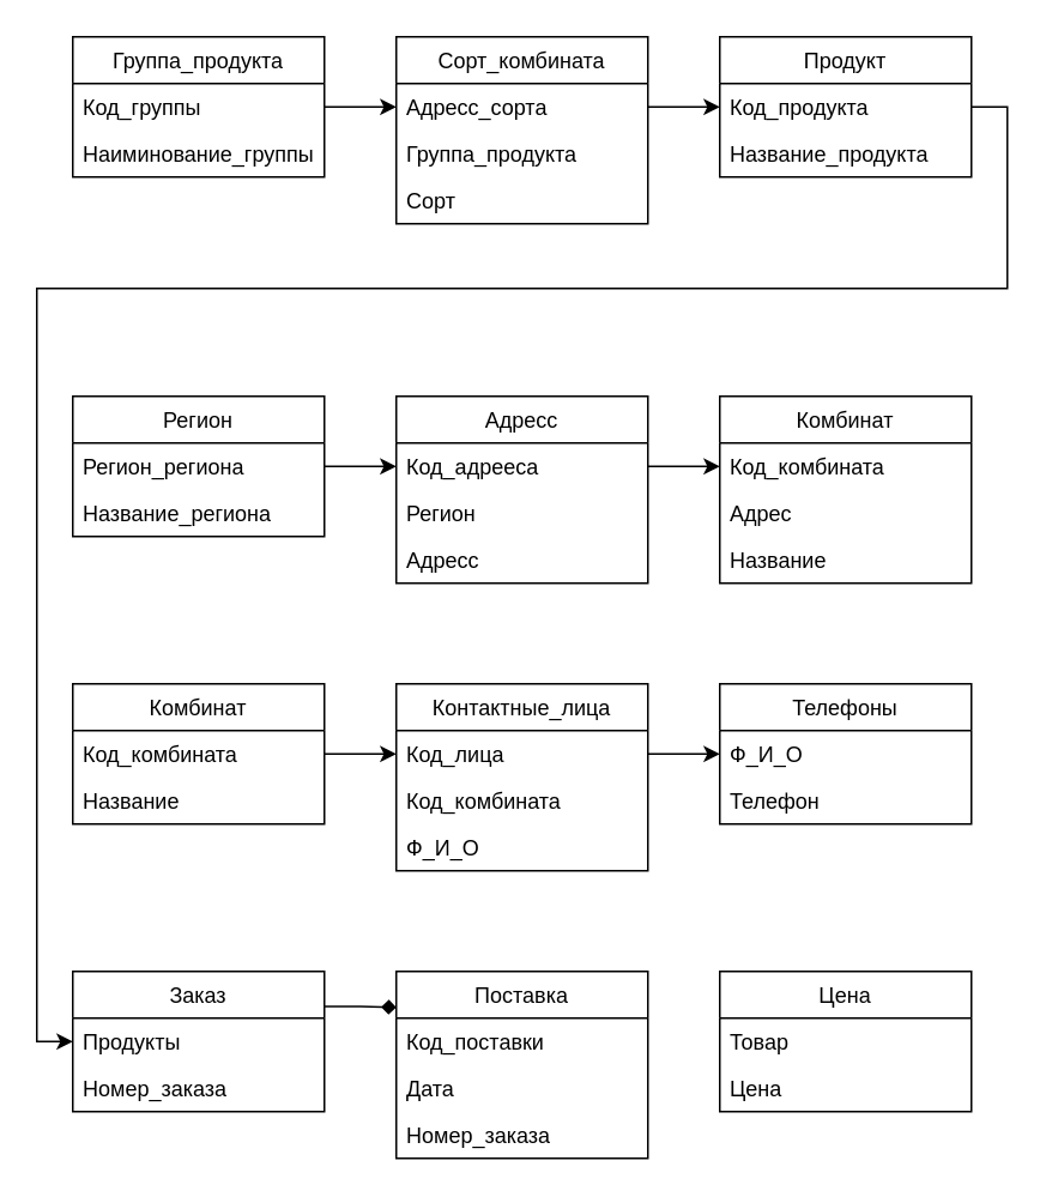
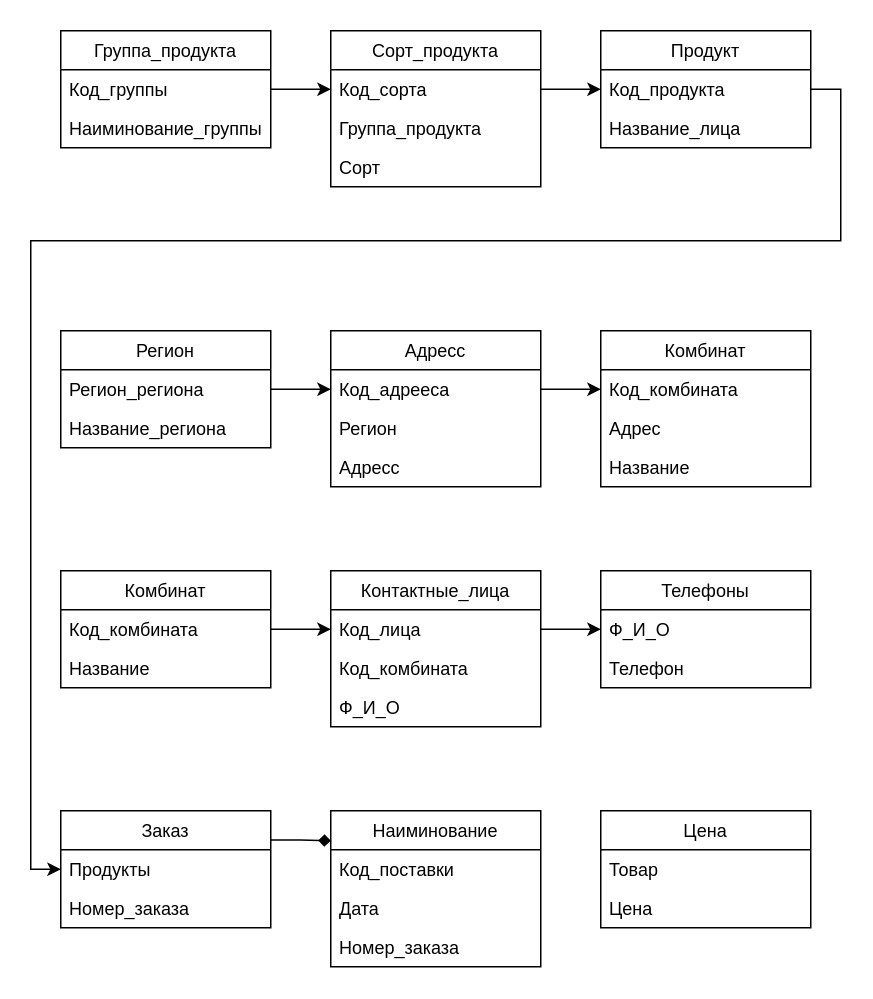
  <mxCell id="0" />
  <mxCell id="1" parent="0" />
  <mxCell id="2" value="Группа_продукта" style="swimlane;fontStyle=0;childLayout=stackLayout;horizontal=1;startSize=26;fillColor=none;horizontalStack=0;resizeParent=1;resizeParentMax=0;resizeLast=0;collapsible=1;marginBottom=0;" vertex="1" parent="1"><mxGeometry x="40" y="20" width="140" height="78" as="geometry" /></mxCell>
  <mxCell id="3" value="Код_группы" style="text;strokeColor=none;fillColor=none;align=left;verticalAlign=top;spacingLeft=4;spacingRight=4;overflow=hidden;rotatable=0;points=[[0,0.5],[1,0.5]];portConstraint=eastwest;" vertex="1" parent="2"><mxGeometry y="26" width="140" height="26" as="geometry" /></mxCell>
  <mxCell id="4" value="Наиминование_группы" style="text;strokeColor=none;fillColor=none;align=left;verticalAlign=top;spacingLeft=4;spacingRight=4;overflow=hidden;rotatable=0;points=[[0,0.5],[1,0.5]];portConstraint=eastwest;" vertex="1" parent="2"><mxGeometry y="52" width="140" height="26" as="geometry" /></mxCell>
- <mxCell id="5" value="Сорт_комбината" style="swimlane;fontStyle=0;childLayout=stackLayout;horizontal=1;startSize=26;fillColor=none;horizontalStack=0;resizeParent=1;resizeParentMax=0;resizeLast=0;collapsible=1;marginBottom=0;" vertex="1" parent="1"><mxGeometry x="220" y="20" width="140" height="104" as="geometry" /></mxCell>
- <mxCell id="6" value="Адресс_сорта" style="text;strokeColor=none;fillColor=none;align=left;verticalAlign=top;spacingLeft=4;spacingRight=4;overflow=hidden;rotatable=0;points=[[0,0.5],[1,0.5]];portConstraint=eastwest;" vertex="1" parent="5"><mxGeometry y="26" width="140" height="26" as="geometry" /></mxCell>
+ <mxCell id="5" value="Сорт_продукта" style="swimlane;fontStyle=0;childLayout=stackLayout;horizontal=1;startSize=26;fillColor=none;horizontalStack=0;resizeParent=1;resizeParentMax=0;resizeLast=0;collapsible=1;marginBottom=0;" vertex="1" parent="1"><mxGeometry x="220" y="20" width="140" height="104" as="geometry" /></mxCell>
+ <mxCell id="6" value="Код_сорта" style="text;strokeColor=none;fillColor=none;align=left;verticalAlign=top;spacingLeft=4;spacingRight=4;overflow=hidden;rotatable=0;points=[[0,0.5],[1,0.5]];portConstraint=eastwest;" vertex="1" parent="5"><mxGeometry y="26" width="140" height="26" as="geometry" /></mxCell>
  <mxCell id="7" value="Группа_продукта" style="text;strokeColor=none;fillColor=none;align=left;verticalAlign=top;spacingLeft=4;spacingRight=4;overflow=hidden;rotatable=0;points=[[0,0.5],[1,0.5]];portConstraint=eastwest;" vertex="1" parent="5"><mxGeometry y="52" width="140" height="26" as="geometry" /></mxCell>
  <mxCell id="8" value="Сорт" style="text;strokeColor=none;fillColor=none;align=left;verticalAlign=top;spacingLeft=4;spacingRight=4;overflow=hidden;rotatable=0;points=[[0,0.5],[1,0.5]];portConstraint=eastwest;" vertex="1" parent="5"><mxGeometry y="78" width="140" height="26" as="geometry" /></mxCell>
  <mxCell id="9" value="Продукт" style="swimlane;fontStyle=0;childLayout=stackLayout;horizontal=1;startSize=26;fillColor=none;horizontalStack=0;resizeParent=1;resizeParentMax=0;resizeLast=0;collapsible=1;marginBottom=0;" vertex="1" parent="1"><mxGeometry x="400" y="20" width="140" height="78" as="geometry" /></mxCell>
  <mxCell id="10" value="Код_продукта" style="text;strokeColor=none;fillColor=none;align=left;verticalAlign=top;spacingLeft=4;spacingRight=4;overflow=hidden;rotatable=0;points=[[0,0.5],[1,0.5]];portConstraint=eastwest;" vertex="1" parent="9"><mxGeometry y="26" width="140" height="26" as="geometry" /></mxCell>
- <mxCell id="11" value="Название_продукта" style="text;strokeColor=none;fillColor=none;align=left;verticalAlign=top;spacingLeft=4;spacingRight=4;overflow=hidden;rotatable=0;points=[[0,0.5],[1,0.5]];portConstraint=eastwest;" vertex="1" parent="9"><mxGeometry y="52" width="140" height="26" as="geometry" /></mxCell>
+ <mxCell id="11" value="Название_лица" style="text;strokeColor=none;fillColor=none;align=left;verticalAlign=top;spacingLeft=4;spacingRight=4;overflow=hidden;rotatable=0;points=[[0,0.5],[1,0.5]];portConstraint=eastwest;" vertex="1" parent="9"><mxGeometry y="52" width="140" height="26" as="geometry" /></mxCell>
  <mxCell id="12" value="Регион" style="swimlane;fontStyle=0;childLayout=stackLayout;horizontal=1;startSize=26;fillColor=none;horizontalStack=0;resizeParent=1;resizeParentMax=0;resizeLast=0;collapsible=1;marginBottom=0;" vertex="1" parent="1"><mxGeometry x="40" y="220" width="140" height="78" as="geometry" /></mxCell>
  <mxCell id="13" value="Регион_региона" style="text;strokeColor=none;fillColor=none;align=left;verticalAlign=top;spacingLeft=4;spacingRight=4;overflow=hidden;rotatable=0;points=[[0,0.5],[1,0.5]];portConstraint=eastwest;" vertex="1" parent="12"><mxGeometry y="26" width="140" height="26" as="geometry" /></mxCell>
  <mxCell id="14" value="Название_региона" style="text;strokeColor=none;fillColor=none;align=left;verticalAlign=top;spacingLeft=4;spacingRight=4;overflow=hidden;rotatable=0;points=[[0,0.5],[1,0.5]];portConstraint=eastwest;" vertex="1" parent="12"><mxGeometry y="52" width="140" height="26" as="geometry" /></mxCell>
  <mxCell id="15" value="Адресс" style="swimlane;fontStyle=0;childLayout=stackLayout;horizontal=1;startSize=26;fillColor=none;horizontalStack=0;resizeParent=1;resizeParentMax=0;resizeLast=0;collapsible=1;marginBottom=0;" vertex="1" parent="1"><mxGeometry x="220" y="220" width="140" height="104" as="geometry" /></mxCell>
  <mxCell id="16" value="Код_адрееса" style="text;strokeColor=none;fillColor=none;align=left;verticalAlign=top;spacingLeft=4;spacingRight=4;overflow=hidden;rotatable=0;points=[[0,0.5],[1,0.5]];portConstraint=eastwest;" vertex="1" parent="15"><mxGeometry y="26" width="140" height="26" as="geometry" /></mxCell>
  <mxCell id="17" value="Регион" style="text;strokeColor=none;fillColor=none;align=left;verticalAlign=top;spacingLeft=4;spacingRight=4;overflow=hidden;rotatable=0;points=[[0,0.5],[1,0.5]];portConstraint=eastwest;" vertex="1" parent="15"><mxGeometry y="52" width="140" height="26" as="geometry" /></mxCell>
  <mxCell id="18" value="Адресс" style="text;strokeColor=none;fillColor=none;align=left;verticalAlign=top;spacingLeft=4;spacingRight=4;overflow=hidden;rotatable=0;points=[[0,0.5],[1,0.5]];portConstraint=eastwest;" vertex="1" parent="15"><mxGeometry y="78" width="140" height="26" as="geometry" /></mxCell>
  <mxCell id="19" value="Комбинат" style="swimlane;fontStyle=0;childLayout=stackLayout;horizontal=1;startSize=26;fillColor=none;horizontalStack=0;resizeParent=1;resizeParentMax=0;resizeLast=0;collapsible=1;marginBottom=0;" vertex="1" parent="1"><mxGeometry x="400" y="220" width="140" height="104" as="geometry" /></mxCell>
  <mxCell id="20" value="Код_комбината" style="text;strokeColor=none;fillColor=none;align=left;verticalAlign=top;spacingLeft=4;spacingRight=4;overflow=hidden;rotatable=0;points=[[0,0.5],[1,0.5]];portConstraint=eastwest;" vertex="1" parent="19"><mxGeometry y="26" width="140" height="26" as="geometry" /></mxCell>
  <mxCell id="21" value="Адрес" style="text;strokeColor=none;fillColor=none;align=left;verticalAlign=top;spacingLeft=4;spacingRight=4;overflow=hidden;rotatable=0;points=[[0,0.5],[1,0.5]];portConstraint=eastwest;" vertex="1" parent="19"><mxGeometry y="52" width="140" height="26" as="geometry" /></mxCell>
  <mxCell id="22" value="Название" style="text;strokeColor=none;fillColor=none;align=left;verticalAlign=top;spacingLeft=4;spacingRight=4;overflow=hidden;rotatable=0;points=[[0,0.5],[1,0.5]];portConstraint=eastwest;" vertex="1" parent="19"><mxGeometry y="78" width="140" height="26" as="geometry" /></mxCell>
  <mxCell id="23" value="Комбинат" style="swimlane;fontStyle=0;childLayout=stackLayout;horizontal=1;startSize=26;fillColor=none;horizontalStack=0;resizeParent=1;resizeParentMax=0;resizeLast=0;collapsible=1;marginBottom=0;" vertex="1" parent="1"><mxGeometry x="40" y="380" width="140" height="78" as="geometry" /></mxCell>
  <mxCell id="24" value="Код_комбината" style="text;strokeColor=none;fillColor=none;align=left;verticalAlign=top;spacingLeft=4;spacingRight=4;overflow=hidden;rotatable=0;points=[[0,0.5],[1,0.5]];portConstraint=eastwest;" vertex="1" parent="23"><mxGeometry y="26" width="140" height="26" as="geometry" /></mxCell>
  <mxCell id="25" value="Название" style="text;strokeColor=none;fillColor=none;align=left;verticalAlign=top;spacingLeft=4;spacingRight=4;overflow=hidden;rotatable=0;points=[[0,0.5],[1,0.5]];portConstraint=eastwest;" vertex="1" parent="23"><mxGeometry y="52" width="140" height="26" as="geometry" /></mxCell>
  <mxCell id="26" value="Контактные_лица" style="swimlane;fontStyle=0;childLayout=stackLayout;horizontal=1;startSize=26;fillColor=none;horizontalStack=0;resizeParent=1;resizeParentMax=0;resizeLast=0;collapsible=1;marginBottom=0;" vertex="1" parent="1"><mxGeometry x="220" y="380" width="140" height="104" as="geometry" /></mxCell>
  <mxCell id="27" value="Код_лица" style="text;strokeColor=none;fillColor=none;align=left;verticalAlign=top;spacingLeft=4;spacingRight=4;overflow=hidden;rotatable=0;points=[[0,0.5],[1,0.5]];portConstraint=eastwest;" vertex="1" parent="26"><mxGeometry y="26" width="140" height="26" as="geometry" /></mxCell>
  <mxCell id="28" value="Код_комбината" style="text;strokeColor=none;fillColor=none;align=left;verticalAlign=top;spacingLeft=4;spacingRight=4;overflow=hidden;rotatable=0;points=[[0,0.5],[1,0.5]];portConstraint=eastwest;" vertex="1" parent="26"><mxGeometry y="52" width="140" height="26" as="geometry" /></mxCell>
  <mxCell id="29" value="Ф_И_О" style="text;strokeColor=none;fillColor=none;align=left;verticalAlign=top;spacingLeft=4;spacingRight=4;overflow=hidden;rotatable=0;points=[[0,0.5],[1,0.5]];portConstraint=eastwest;" vertex="1" parent="26"><mxGeometry y="78" width="140" height="26" as="geometry" /></mxCell>
  <mxCell id="30" value="Телефоны" style="swimlane;fontStyle=0;childLayout=stackLayout;horizontal=1;startSize=26;fillColor=none;horizontalStack=0;resizeParent=1;resizeParentMax=0;resizeLast=0;collapsible=1;marginBottom=0;" vertex="1" parent="1"><mxGeometry x="400" y="380" width="140" height="78" as="geometry" /></mxCell>
  <mxCell id="31" value="Ф_И_О" style="text;strokeColor=none;fillColor=none;align=left;verticalAlign=top;spacingLeft=4;spacingRight=4;overflow=hidden;rotatable=0;points=[[0,0.5],[1,0.5]];portConstraint=eastwest;" vertex="1" parent="30"><mxGeometry y="26" width="140" height="26" as="geometry" /></mxCell>
  <mxCell id="32" value="Телефон" style="text;strokeColor=none;fillColor=none;align=left;verticalAlign=top;spacingLeft=4;spacingRight=4;overflow=hidden;rotatable=0;points=[[0,0.5],[1,0.5]];portConstraint=eastwest;" vertex="1" parent="30"><mxGeometry y="52" width="140" height="26" as="geometry" /></mxCell>
  <mxCell id="33" style="edgeStyle=orthogonalEdgeStyle;rounded=0;orthogonalLoop=1;jettySize=auto;html=1;exitX=1;exitY=0.5;exitDx=0;exitDy=0;entryX=0;entryY=0.5;entryDx=0;entryDy=0;" edge="1" parent="1" source="3" target="6"><mxGeometry relative="1" as="geometry" /></mxCell>
  <mxCell id="34" style="edgeStyle=orthogonalEdgeStyle;rounded=0;orthogonalLoop=1;jettySize=auto;html=1;exitX=1;exitY=0.5;exitDx=0;exitDy=0;entryX=0;entryY=0.5;entryDx=0;entryDy=0;" edge="1" parent="1" source="6" target="10"><mxGeometry relative="1" as="geometry" /></mxCell>
  <mxCell id="35" style="edgeStyle=orthogonalEdgeStyle;rounded=0;orthogonalLoop=1;jettySize=auto;html=1;exitX=1;exitY=0.5;exitDx=0;exitDy=0;entryX=0;entryY=0.5;entryDx=0;entryDy=0;" edge="1" parent="1" source="13" target="16"><mxGeometry relative="1" as="geometry" /></mxCell>
  <mxCell id="36" style="edgeStyle=orthogonalEdgeStyle;rounded=0;orthogonalLoop=1;jettySize=auto;html=1;exitX=1;exitY=0.5;exitDx=0;exitDy=0;entryX=0;entryY=0.5;entryDx=0;entryDy=0;" edge="1" parent="1" source="16" target="20"><mxGeometry relative="1" as="geometry" /></mxCell>
  <mxCell id="37" style="edgeStyle=orthogonalEdgeStyle;rounded=0;orthogonalLoop=1;jettySize=auto;html=1;exitX=1;exitY=0.5;exitDx=0;exitDy=0;entryX=0;entryY=0.5;entryDx=0;entryDy=0;" edge="1" parent="1" source="24" target="27"><mxGeometry relative="1" as="geometry" /></mxCell>
  <mxCell id="38" style="edgeStyle=orthogonalEdgeStyle;rounded=0;orthogonalLoop=1;jettySize=auto;html=1;exitX=1;exitY=0.5;exitDx=0;exitDy=0;entryX=0;entryY=0.5;entryDx=0;entryDy=0;" edge="1" parent="1" source="27" target="31"><mxGeometry relative="1" as="geometry" /></mxCell>
  <mxCell id="39" style="edgeStyle=orthogonalEdgeStyle;rounded=0;orthogonalLoop=1;jettySize=auto;html=1;exitX=1;exitY=0.25;exitDx=0;exitDy=0;entryX=0;entryY=0.192;entryDx=0;entryDy=0;entryPerimeter=0;endArrow=diamond;" edge="1" parent="1" source="40" target="43"><mxGeometry relative="1" as="geometry" /></mxCell>
  <mxCell id="40" value="Заказ" style="swimlane;fontStyle=0;childLayout=stackLayout;horizontal=1;startSize=26;fillColor=none;horizontalStack=0;resizeParent=1;resizeParentMax=0;resizeLast=0;collapsible=1;marginBottom=0;" vertex="1" parent="1"><mxGeometry x="40" y="540" width="140" height="78" as="geometry" /></mxCell>
  <mxCell id="41" value="Продукты" style="text;strokeColor=none;fillColor=none;align=left;verticalAlign=top;spacingLeft=4;spacingRight=4;overflow=hidden;rotatable=0;points=[[0,0.5],[1,0.5]];portConstraint=eastwest;" vertex="1" parent="40"><mxGeometry y="26" width="140" height="26" as="geometry" /></mxCell>
  <mxCell id="42" value="Номер_заказа" style="text;strokeColor=none;fillColor=none;align=left;verticalAlign=top;spacingLeft=4;spacingRight=4;overflow=hidden;rotatable=0;points=[[0,0.5],[1,0.5]];portConstraint=eastwest;" vertex="1" parent="40"><mxGeometry y="52" width="140" height="26" as="geometry" /></mxCell>
- <mxCell id="43" value="Поставка" style="swimlane;fontStyle=0;childLayout=stackLayout;horizontal=1;startSize=26;fillColor=none;horizontalStack=0;resizeParent=1;resizeParentMax=0;resizeLast=0;collapsible=1;marginBottom=0;" vertex="1" parent="1"><mxGeometry x="220" y="540" width="140" height="104" as="geometry" /></mxCell>
+ <mxCell id="43" value="Наиминование" style="swimlane;fontStyle=0;childLayout=stackLayout;horizontal=1;startSize=26;fillColor=none;horizontalStack=0;resizeParent=1;resizeParentMax=0;resizeLast=0;collapsible=1;marginBottom=0;" vertex="1" parent="1"><mxGeometry x="220" y="540" width="140" height="104" as="geometry" /></mxCell>
  <mxCell id="44" value="Код_поставки" style="text;strokeColor=none;fillColor=none;align=left;verticalAlign=top;spacingLeft=4;spacingRight=4;overflow=hidden;rotatable=0;points=[[0,0.5],[1,0.5]];portConstraint=eastwest;" vertex="1" parent="43"><mxGeometry y="26" width="140" height="26" as="geometry" /></mxCell>
  <mxCell id="45" value="Дата" style="text;strokeColor=none;fillColor=none;align=left;verticalAlign=top;spacingLeft=4;spacingRight=4;overflow=hidden;rotatable=0;points=[[0,0.5],[1,0.5]];portConstraint=eastwest;" vertex="1" parent="43"><mxGeometry y="52" width="140" height="26" as="geometry" /></mxCell>
  <mxCell id="46" value="Номер_заказа" style="text;strokeColor=none;fillColor=none;align=left;verticalAlign=top;spacingLeft=4;spacingRight=4;overflow=hidden;rotatable=0;points=[[0,0.5],[1,0.5]];portConstraint=eastwest;" vertex="1" parent="43"><mxGeometry y="78" width="140" height="26" as="geometry" /></mxCell>
  <mxCell id="47" value="Цена" style="swimlane;fontStyle=0;childLayout=stackLayout;horizontal=1;startSize=26;fillColor=none;horizontalStack=0;resizeParent=1;resizeParentMax=0;resizeLast=0;collapsible=1;marginBottom=0;" vertex="1" parent="1"><mxGeometry x="400" y="540" width="140" height="78" as="geometry" /></mxCell>
  <mxCell id="48" value="Товар" style="text;strokeColor=none;fillColor=none;align=left;verticalAlign=top;spacingLeft=4;spacingRight=4;overflow=hidden;rotatable=0;points=[[0,0.5],[1,0.5]];portConstraint=eastwest;" vertex="1" parent="47"><mxGeometry y="26" width="140" height="26" as="geometry" /></mxCell>
  <mxCell id="49" value="Цена" style="text;strokeColor=none;fillColor=none;align=left;verticalAlign=top;spacingLeft=4;spacingRight=4;overflow=hidden;rotatable=0;points=[[0,0.5],[1,0.5]];portConstraint=eastwest;" vertex="1" parent="47"><mxGeometry y="52" width="140" height="26" as="geometry" /></mxCell>
  <mxCell id="50" style="edgeStyle=orthogonalEdgeStyle;rounded=0;orthogonalLoop=1;jettySize=auto;html=1;exitX=1;exitY=0.5;exitDx=0;exitDy=0;entryX=0;entryY=0.5;entryDx=0;entryDy=0;" edge="1" parent="1" source="10" target="41"><mxGeometry relative="1" as="geometry"><Array as="points"><mxPoint x="560" y="59" /><mxPoint x="560" y="160" /><mxPoint x="20" y="160" /><mxPoint x="20" y="579" /></Array></mxGeometry></mxCell>
